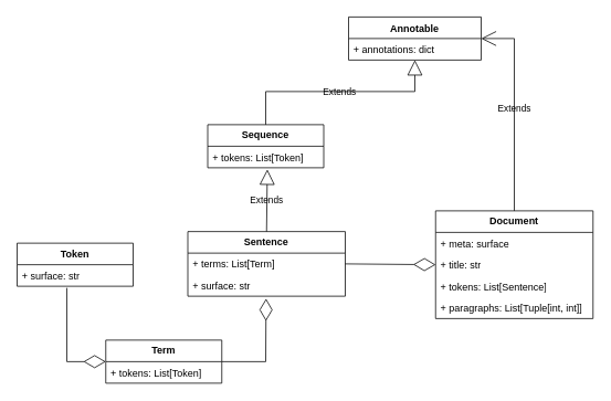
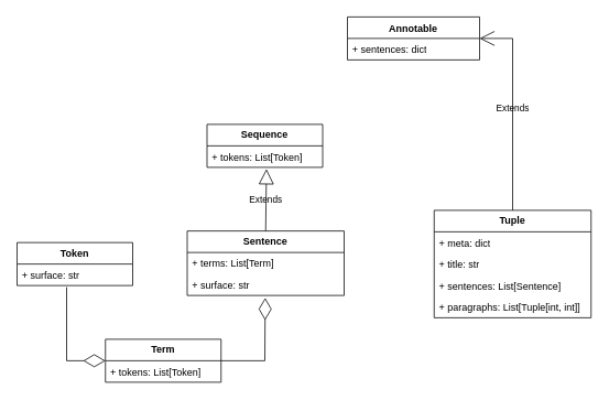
  <mxCell id="0" style=";html=1;" />
  <mxCell id="1" style=";html=1;" parent="0" />
  <mxCell id="2" value="Annotable" style="swimlane;fontStyle=1;align=center;verticalAlign=top;childLayout=stackLayout;horizontal=1;startSize=26;horizontalStack=0;resizeParent=1;resizeParentMax=0;resizeLast=0;collapsible=1;marginBottom=0;whiteSpace=wrap;html=1;fillColor=none;" vertex="1" parent="1"><mxGeometry x="420" y="20" width="160" height="52" as="geometry" /></mxCell>
- <mxCell id="3" value="+ annotations: dict" style="text;strokeColor=none;fillColor=none;align=left;verticalAlign=top;spacingLeft=4;spacingRight=4;overflow=hidden;rotatable=0;points=[[0,0.5],[1,0.5]];portConstraint=eastwest;whiteSpace=wrap;html=1;" vertex="1" parent="2"><mxGeometry y="26" width="160" height="26" as="geometry" /></mxCell>
- <mxCell id="4" value="&lt;b&gt;Document&lt;/b&gt;" style="swimlane;fontStyle=0;childLayout=stackLayout;horizontal=1;startSize=26;fillColor=none;horizontalStack=0;resizeParent=1;resizeParentMax=0;resizeLast=0;collapsible=1;marginBottom=0;whiteSpace=wrap;html=1;" vertex="1" parent="1"><mxGeometry x="525" y="254" width="190" height="130" as="geometry" /></mxCell>
- <mxCell id="5" value="+ meta: surface" style="text;strokeColor=none;fillColor=none;align=left;verticalAlign=top;spacingLeft=4;spacingRight=4;overflow=hidden;rotatable=0;points=[[0,0.5],[1,0.5]];portConstraint=eastwest;whiteSpace=wrap;html=1;" vertex="1" parent="4"><mxGeometry y="26" width="190" height="26" as="geometry" /></mxCell>
+ <mxCell id="3" value="+ sentences: dict" style="text;strokeColor=none;fillColor=none;align=left;verticalAlign=top;spacingLeft=4;spacingRight=4;overflow=hidden;rotatable=0;points=[[0,0.5],[1,0.5]];portConstraint=eastwest;whiteSpace=wrap;html=1;" vertex="1" parent="2"><mxGeometry y="26" width="160" height="26" as="geometry" /></mxCell>
+ <mxCell id="4" value="&lt;b&gt;Tuple&lt;/b&gt;" style="swimlane;fontStyle=0;childLayout=stackLayout;horizontal=1;startSize=26;fillColor=none;horizontalStack=0;resizeParent=1;resizeParentMax=0;resizeLast=0;collapsible=1;marginBottom=0;whiteSpace=wrap;html=1;" vertex="1" parent="1"><mxGeometry x="525" y="254" width="190" height="130" as="geometry" /></mxCell>
+ <mxCell id="5" value="+ meta: dict" style="text;strokeColor=none;fillColor=none;align=left;verticalAlign=top;spacingLeft=4;spacingRight=4;overflow=hidden;rotatable=0;points=[[0,0.5],[1,0.5]];portConstraint=eastwest;whiteSpace=wrap;html=1;" vertex="1" parent="4"><mxGeometry y="26" width="190" height="26" as="geometry" /></mxCell>
  <mxCell id="6" value="+ title: str" style="text;strokeColor=none;fillColor=none;align=left;verticalAlign=top;spacingLeft=4;spacingRight=4;overflow=hidden;rotatable=0;points=[[0,0.5],[1,0.5]];portConstraint=eastwest;whiteSpace=wrap;html=1;" vertex="1" parent="4"><mxGeometry y="52" width="190" height="26" as="geometry" /></mxCell>
- <mxCell id="7" value="+ tokens: List[Sentence]" style="text;strokeColor=none;fillColor=none;align=left;verticalAlign=top;spacingLeft=4;spacingRight=4;overflow=hidden;rotatable=0;points=[[0,0.5],[1,0.5]];portConstraint=eastwest;whiteSpace=wrap;html=1;" vertex="1" parent="4"><mxGeometry y="78" width="190" height="26" as="geometry" /></mxCell>
+ <mxCell id="7" value="+ sentences: List[Sentence]" style="text;strokeColor=none;fillColor=none;align=left;verticalAlign=top;spacingLeft=4;spacingRight=4;overflow=hidden;rotatable=0;points=[[0,0.5],[1,0.5]];portConstraint=eastwest;whiteSpace=wrap;html=1;" vertex="1" parent="4"><mxGeometry y="78" width="190" height="26" as="geometry" /></mxCell>
  <mxCell id="8" value="+ paragraphs:&amp;nbsp;List[Tuple[int, int]]" style="text;strokeColor=none;fillColor=none;align=left;verticalAlign=top;spacingLeft=4;spacingRight=4;overflow=hidden;rotatable=0;points=[[0,0.5],[1,0.5]];portConstraint=eastwest;whiteSpace=wrap;html=1;" vertex="1" parent="4"><mxGeometry y="104" width="190" height="26" as="geometry" /></mxCell>
  <mxCell id="9" value="&lt;b&gt;Sentence&lt;/b&gt;" style="swimlane;fontStyle=0;childLayout=stackLayout;horizontal=1;startSize=26;fillColor=none;horizontalStack=0;resizeParent=1;resizeParentMax=0;resizeLast=0;collapsible=1;marginBottom=0;whiteSpace=wrap;html=1;" vertex="1" parent="1"><mxGeometry x="226" y="279" width="190" height="78" as="geometry" /></mxCell>
  <mxCell id="10" value="+ terms: List[Term]" style="text;strokeColor=none;fillColor=none;align=left;verticalAlign=top;spacingLeft=4;spacingRight=4;overflow=hidden;rotatable=0;points=[[0,0.5],[1,0.5]];portConstraint=eastwest;whiteSpace=wrap;html=1;" vertex="1" parent="9"><mxGeometry y="26" width="190" height="26" as="geometry" /></mxCell>
  <mxCell id="11" value="+ surface: str" style="text;strokeColor=none;fillColor=none;align=left;verticalAlign=top;spacingLeft=4;spacingRight=4;overflow=hidden;rotatable=0;points=[[0,0.5],[1,0.5]];portConstraint=eastwest;whiteSpace=wrap;html=1;" vertex="1" parent="9"><mxGeometry y="52" width="190" height="26" as="geometry" /></mxCell>
  <mxCell id="12" value="&lt;b&gt;Sequence&lt;/b&gt;" style="swimlane;fontStyle=0;childLayout=stackLayout;horizontal=1;startSize=26;fillColor=none;horizontalStack=0;resizeParent=1;resizeParentMax=0;resizeLast=0;collapsible=1;marginBottom=0;whiteSpace=wrap;html=1;" vertex="1" parent="1"><mxGeometry x="250" y="150" width="140" height="52" as="geometry" /></mxCell>
  <mxCell id="13" value="+ tokens: List[Token]" style="text;strokeColor=none;fillColor=none;align=left;verticalAlign=top;spacingLeft=4;spacingRight=4;overflow=hidden;rotatable=0;points=[[0,0.5],[1,0.5]];portConstraint=eastwest;whiteSpace=wrap;html=1;" vertex="1" parent="12"><mxGeometry y="26" width="140" height="26" as="geometry" /></mxCell>
  <mxCell id="14" value="&lt;b&gt;Token&lt;/b&gt;" style="swimlane;fontStyle=0;childLayout=stackLayout;horizontal=1;startSize=26;fillColor=none;horizontalStack=0;resizeParent=1;resizeParentMax=0;resizeLast=0;collapsible=1;marginBottom=0;whiteSpace=wrap;html=1;" vertex="1" parent="1"><mxGeometry x="20" y="293" width="140" height="52" as="geometry" /></mxCell>
  <mxCell id="15" value="+ surface: str" style="text;strokeColor=none;fillColor=none;align=left;verticalAlign=top;spacingLeft=4;spacingRight=4;overflow=hidden;rotatable=0;points=[[0,0.5],[1,0.5]];portConstraint=eastwest;whiteSpace=wrap;html=1;" vertex="1" parent="14"><mxGeometry y="26" width="140" height="26" as="geometry" /></mxCell>
  <mxCell id="16" value="&lt;b&gt;Term&lt;/b&gt;" style="swimlane;fontStyle=0;childLayout=stackLayout;horizontal=1;startSize=26;fillColor=none;horizontalStack=0;resizeParent=1;resizeParentMax=0;resizeLast=0;collapsible=1;marginBottom=0;whiteSpace=wrap;html=1;" vertex="1" parent="1"><mxGeometry x="127" y="410" width="140" height="52" as="geometry" /></mxCell>
  <mxCell id="17" value="+ tokens: List[Token]" style="text;strokeColor=none;fillColor=none;align=left;verticalAlign=top;spacingLeft=4;spacingRight=4;overflow=hidden;rotatable=0;points=[[0,0.5],[1,0.5]];portConstraint=eastwest;whiteSpace=wrap;html=1;" vertex="1" parent="16"><mxGeometry y="26" width="140" height="26" as="geometry" /></mxCell>
- <mxCell id="18" value="Extends" style="endArrow=block;endSize=16;endFill=0;html=1;rounded=0;exitX=0.5;exitY=0;exitDx=0;exitDy=0;entryX=0.5;entryY=1;entryDx=0;entryDy=0;labelBackgroundColor=none;" edge="1" parent="1" source="12" target="2"><mxGeometry width="160" relative="1" as="geometry"><mxPoint x="380" y="120" as="sourcePoint" /><mxPoint x="540" y="120" as="targetPoint" /><Array as="points"><mxPoint x="320" y="110" /><mxPoint x="500" y="110" /></Array></mxGeometry></mxCell>
  <mxCell id="19" value="Extends" style="endArrow=block;endSize=16;endFill=0;html=1;rounded=0;exitX=0.5;exitY=0;exitDx=0;exitDy=0;entryX=0.514;entryY=1.077;entryDx=0;entryDy=0;entryPerimeter=0;labelBackgroundColor=none;" edge="1" parent="1" source="9" target="13"><mxGeometry width="160" relative="1" as="geometry"><mxPoint x="330" y="230" as="sourcePoint" /><mxPoint x="490" y="230" as="targetPoint" /></mxGeometry></mxCell>
- <mxCell id="20" value="" style="endArrow=diamondThin;endFill=0;endSize=24;html=1;rounded=0;exitX=1;exitY=0.5;exitDx=0;exitDy=0;entryX=0;entryY=0.5;entryDx=0;entryDy=0;" edge="1" parent="1" source="10" target="6"><mxGeometry width="160" relative="1" as="geometry"><mxPoint x="440" y="280" as="sourcePoint" /><mxPoint x="600" y="280" as="targetPoint" /></mxGeometry></mxCell>
  <mxCell id="21" value="" style="endArrow=diamondThin;endFill=0;endSize=24;html=1;rounded=0;entryX=0;entryY=0.5;entryDx=0;entryDy=0;" edge="1" parent="1" target="16"><mxGeometry width="160" relative="1" as="geometry"><mxPoint x="80" y="347" as="sourcePoint" /><mxPoint x="90" y="420" as="targetPoint" /><Array as="points"><mxPoint x="80" y="436" /></Array></mxGeometry></mxCell>
  <mxCell id="22" value="" style="endArrow=diamondThin;endFill=0;endSize=24;html=1;rounded=0;exitX=1;exitY=0.5;exitDx=0;exitDy=0;entryX=0.497;entryY=1.115;entryDx=0;entryDy=0;entryPerimeter=0;" edge="1" parent="1" source="16" target="11"><mxGeometry width="160" relative="1" as="geometry"><mxPoint x="430" y="280" as="sourcePoint" /><mxPoint x="590" y="280" as="targetPoint" /><Array as="points"><mxPoint x="320" y="436" /></Array></mxGeometry></mxCell>
  <mxCell id="23" value="Extends" style="endArrow=open;endSize=16;endFill=0;html=1;rounded=0;entryX=1;entryY=0.5;entryDx=0;entryDy=0;exitX=0.5;exitY=0;exitDx=0;exitDy=0;labelBackgroundColor=none;" edge="1" parent="1" source="4" target="2"><mxGeometry width="160" relative="1" as="geometry"><mxPoint x="430" y="280" as="sourcePoint" /><mxPoint x="580" y="130" as="targetPoint" /><Array as="points"><mxPoint x="620" y="46" /></Array></mxGeometry></mxCell>
